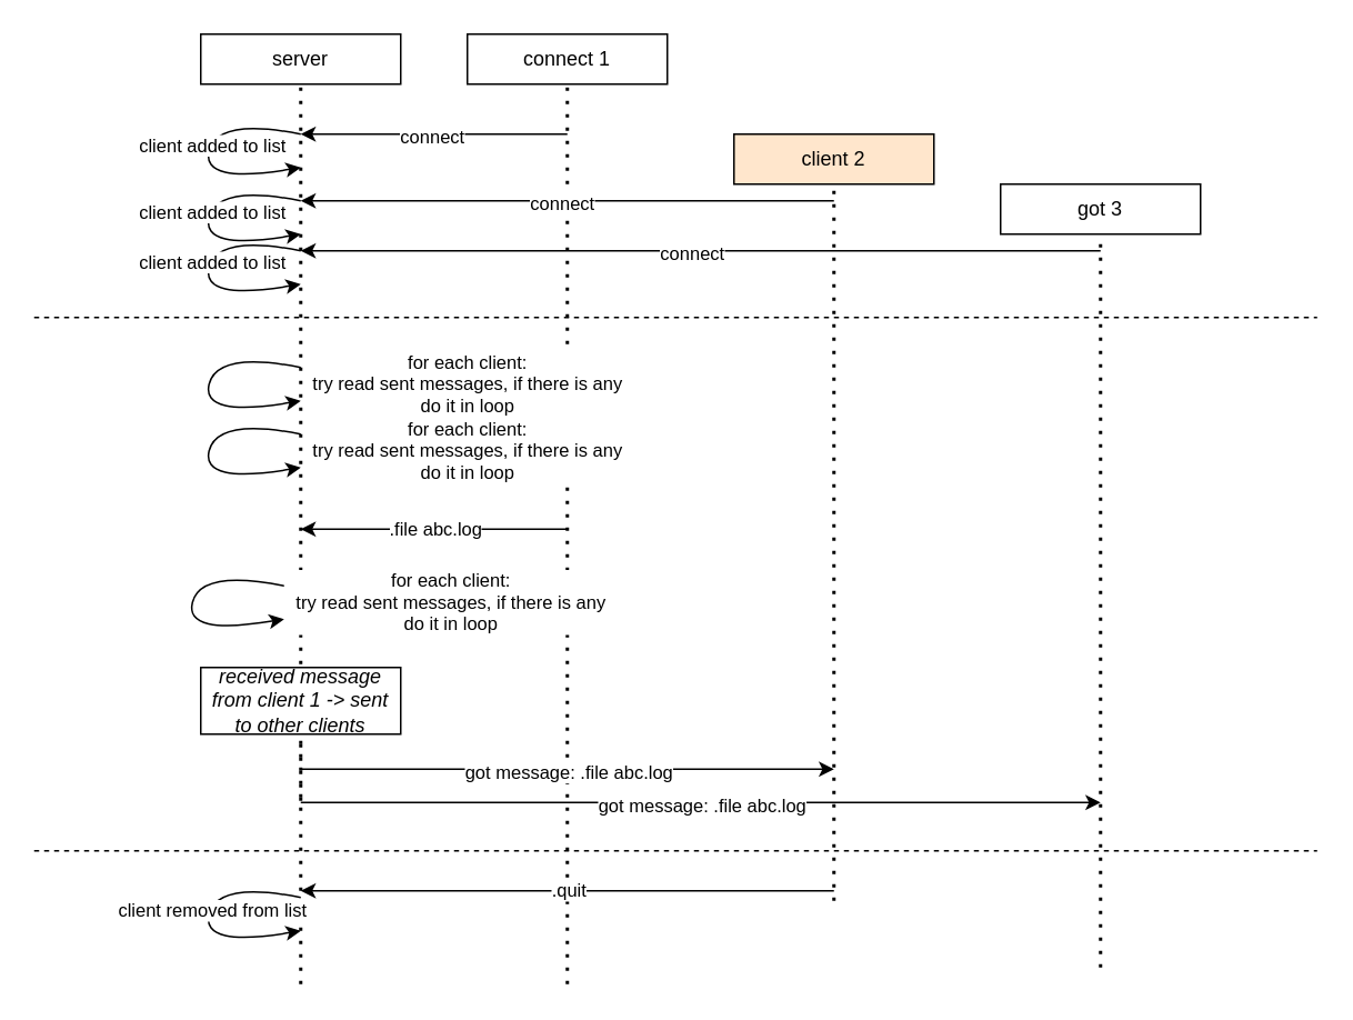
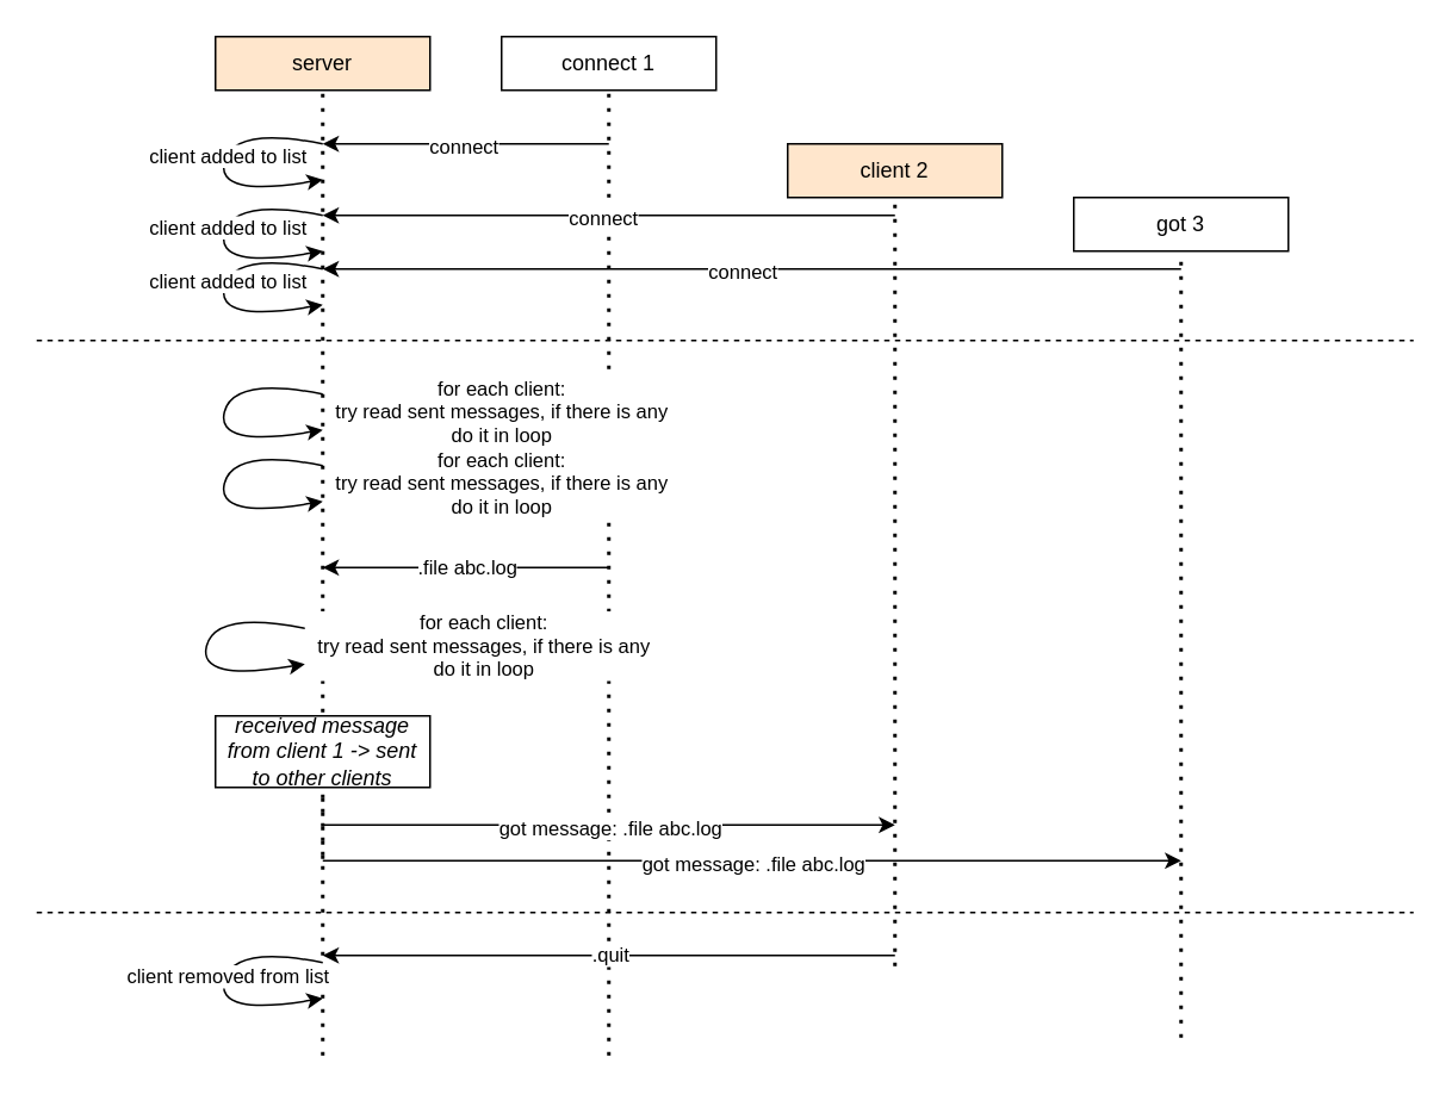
  <mxCell id="0" />
  <mxCell id="1" parent="0" />
  <mxCell id="2" value="" style="endArrow=none;dashed=1;html=1;dashPattern=1 3;strokeWidth=2;rounded=0;" edge="1" parent="1"><mxGeometry width="50" height="50" relative="1" as="geometry"><mxPoint x="180" y="590" as="sourcePoint" /><mxPoint x="180" y="50" as="targetPoint" /></mxGeometry></mxCell>
  <mxCell id="3" value="" style="endArrow=none;dashed=1;html=1;dashPattern=1 3;strokeWidth=2;rounded=0;" edge="1" parent="1"><mxGeometry width="50" height="50" relative="1" as="geometry"><mxPoint x="340" y="590" as="sourcePoint" /><mxPoint x="340" y="50" as="targetPoint" /></mxGeometry></mxCell>
  <mxCell id="4" value="" style="endArrow=none;dashed=1;html=1;dashPattern=1 3;strokeWidth=2;rounded=0;" edge="1" parent="1"><mxGeometry width="50" height="50" relative="1" as="geometry"><mxPoint x="500" y="540" as="sourcePoint" /><mxPoint x="500" y="110" as="targetPoint" /></mxGeometry></mxCell>
  <mxCell id="5" value="" style="endArrow=none;dashed=1;html=1;dashPattern=1 3;strokeWidth=2;rounded=0;" edge="1" parent="1"><mxGeometry width="50" height="50" relative="1" as="geometry"><mxPoint x="660" y="580" as="sourcePoint" /><mxPoint x="660" y="140" as="targetPoint" /></mxGeometry></mxCell>
- <mxCell id="6" value="server" style="rounded=0;whiteSpace=wrap;html=1;" vertex="1" parent="1"><mxGeometry x="120" y="20" width="120" height="30" as="geometry" /></mxCell>
+ <mxCell id="6" value="server" style="rounded=0;whiteSpace=wrap;html=1;fillColor=#ffe6cc;" vertex="1" parent="1"><mxGeometry x="120" y="20" width="120" height="30" as="geometry" /></mxCell>
  <mxCell id="7" value="connect 1" style="rounded=0;whiteSpace=wrap;html=1;" vertex="1" parent="1"><mxGeometry x="280" y="20" width="120" height="30" as="geometry" /></mxCell>
  <mxCell id="8" value="client 2" style="rounded=0;whiteSpace=wrap;html=1;fillColor=#ffe6cc;" vertex="1" parent="1"><mxGeometry x="440" y="80" width="120" height="30" as="geometry" /></mxCell>
  <mxCell id="9" value="got 3" style="rounded=0;whiteSpace=wrap;html=1;" vertex="1" parent="1"><mxGeometry x="600" y="110" width="120" height="30" as="geometry" /></mxCell>
  <mxCell id="10" value="" style="endArrow=classic;html=1;rounded=0;" edge="1" parent="1"><mxGeometry width="50" height="50" relative="1" as="geometry"><mxPoint x="340" y="317" as="sourcePoint" /><mxPoint x="180" y="317" as="targetPoint" /></mxGeometry></mxCell>
  <mxCell id="11" value=".file abc.log" style="edgeLabel;html=1;align=center;verticalAlign=middle;resizable=0;points=[];" vertex="1" connectable="0" parent="10"><mxGeometry y="-1" relative="1" as="geometry"><mxPoint as="offset" /></mxGeometry></mxCell>
  <mxCell id="12" value="" style="endArrow=classic;html=1;rounded=0;" edge="1" parent="1"><mxGeometry width="50" height="50" relative="1" as="geometry"><mxPoint x="180" y="461" as="sourcePoint" /><mxPoint x="500" y="461" as="targetPoint" /></mxGeometry></mxCell>
  <mxCell id="13" value="got message: .file abc.log" style="edgeLabel;html=1;align=center;verticalAlign=middle;resizable=0;points=[];" vertex="1" connectable="0" parent="12"><mxGeometry y="-1" relative="1" as="geometry"><mxPoint as="offset" /></mxGeometry></mxCell>
  <mxCell id="14" value="" style="endArrow=classic;html=1;rounded=0;" edge="1" parent="1"><mxGeometry width="50" height="50" relative="1" as="geometry"><mxPoint x="180" y="481" as="sourcePoint" /><mxPoint x="660" y="481" as="targetPoint" /></mxGeometry></mxCell>
  <mxCell id="15" value="got message: .file abc.log" style="edgeLabel;html=1;align=center;verticalAlign=middle;resizable=0;points=[];" vertex="1" connectable="0" parent="14"><mxGeometry y="-1" relative="1" as="geometry"><mxPoint as="offset" /></mxGeometry></mxCell>
  <mxCell id="16" value="" style="endArrow=classic;html=1;rounded=0;" edge="1" parent="1"><mxGeometry width="50" height="50" relative="1" as="geometry"><mxPoint x="340" y="80" as="sourcePoint" /><mxPoint x="180" y="80" as="targetPoint" /></mxGeometry></mxCell>
  <mxCell id="17" value="connect" style="edgeLabel;html=1;align=center;verticalAlign=middle;resizable=0;points=[];" vertex="1" connectable="0" parent="16"><mxGeometry x="0.025" y="1" relative="1" as="geometry"><mxPoint as="offset" /></mxGeometry></mxCell>
  <mxCell id="18" value="" style="curved=1;endArrow=classic;html=1;rounded=0;" edge="1" parent="1"><mxGeometry width="50" height="50" relative="1" as="geometry"><mxPoint x="180" y="80" as="sourcePoint" /><mxPoint x="180" y="100" as="targetPoint" /><Array as="points"><mxPoint x="130" y="70" /><mxPoint x="120" y="110" /></Array></mxGeometry></mxCell>
  <mxCell id="19" value="client added to list" style="edgeLabel;html=1;align=center;verticalAlign=middle;resizable=0;points=[];" vertex="1" connectable="0" parent="18"><mxGeometry x="-0.109" y="1" relative="1" as="geometry"><mxPoint as="offset" /></mxGeometry></mxCell>
  <mxCell id="20" value="" style="endArrow=classic;html=1;rounded=0;" edge="1" parent="1"><mxGeometry width="50" height="50" relative="1" as="geometry"><mxPoint x="500" y="120" as="sourcePoint" /><mxPoint x="180" y="120" as="targetPoint" /></mxGeometry></mxCell>
  <mxCell id="21" value="connect" style="edgeLabel;html=1;align=center;verticalAlign=middle;resizable=0;points=[];" vertex="1" connectable="0" parent="20"><mxGeometry x="0.025" y="1" relative="1" as="geometry"><mxPoint as="offset" /></mxGeometry></mxCell>
  <mxCell id="22" value="" style="curved=1;endArrow=classic;html=1;rounded=0;" edge="1" parent="1"><mxGeometry width="50" height="50" relative="1" as="geometry"><mxPoint x="180" y="120" as="sourcePoint" /><mxPoint x="180" y="140" as="targetPoint" /><Array as="points"><mxPoint x="130" y="110" /><mxPoint x="120" y="150" /></Array></mxGeometry></mxCell>
  <mxCell id="23" value="client added to list" style="edgeLabel;html=1;align=center;verticalAlign=middle;resizable=0;points=[];" vertex="1" connectable="0" parent="22"><mxGeometry x="-0.109" y="1" relative="1" as="geometry"><mxPoint as="offset" /></mxGeometry></mxCell>
  <mxCell id="24" value="" style="endArrow=classic;html=1;rounded=0;" edge="1" parent="1"><mxGeometry width="50" height="50" relative="1" as="geometry"><mxPoint x="660" y="150" as="sourcePoint" /><mxPoint x="180" y="150" as="targetPoint" /></mxGeometry></mxCell>
  <mxCell id="25" value="connect" style="edgeLabel;html=1;align=center;verticalAlign=middle;resizable=0;points=[];" vertex="1" connectable="0" parent="24"><mxGeometry x="0.025" y="1" relative="1" as="geometry"><mxPoint as="offset" /></mxGeometry></mxCell>
  <mxCell id="26" value="" style="curved=1;endArrow=classic;html=1;rounded=0;" edge="1" parent="1"><mxGeometry width="50" height="50" relative="1" as="geometry"><mxPoint x="180" y="150" as="sourcePoint" /><mxPoint x="180" y="170" as="targetPoint" /><Array as="points"><mxPoint x="130" y="140" /><mxPoint x="120" y="180" /></Array></mxGeometry></mxCell>
  <mxCell id="27" value="client added to list" style="edgeLabel;html=1;align=center;verticalAlign=middle;resizable=0;points=[];" vertex="1" connectable="0" parent="26"><mxGeometry x="-0.109" y="1" relative="1" as="geometry"><mxPoint as="offset" /></mxGeometry></mxCell>
  <mxCell id="28" value="" style="endArrow=classic;html=1;rounded=0;" edge="1" parent="1"><mxGeometry width="50" height="50" relative="1" as="geometry"><mxPoint x="500" y="534" as="sourcePoint" /><mxPoint x="180" y="534" as="targetPoint" /></mxGeometry></mxCell>
  <mxCell id="29" value=".quit" style="edgeLabel;html=1;align=center;verticalAlign=middle;resizable=0;points=[];" vertex="1" connectable="0" parent="28"><mxGeometry y="-1" relative="1" as="geometry"><mxPoint as="offset" /></mxGeometry></mxCell>
  <mxCell id="30" value="" style="curved=1;endArrow=classic;html=1;rounded=0;" edge="1" parent="1"><mxGeometry width="50" height="50" relative="1" as="geometry"><mxPoint x="180" y="538" as="sourcePoint" /><mxPoint x="180" y="558" as="targetPoint" /><Array as="points"><mxPoint x="130" y="528" /><mxPoint x="120" y="568" /></Array></mxGeometry></mxCell>
  <mxCell id="31" value="client removed from list" style="edgeLabel;html=1;align=center;verticalAlign=middle;resizable=0;points=[];" vertex="1" connectable="0" parent="30"><mxGeometry x="-0.109" y="1" relative="1" as="geometry"><mxPoint y="1" as="offset" /></mxGeometry></mxCell>
  <mxCell id="32" value="" style="curved=1;endArrow=classic;html=1;rounded=0;" edge="1" parent="1"><mxGeometry width="50" height="50" relative="1" as="geometry"><mxPoint x="180" y="220" as="sourcePoint" /><mxPoint x="180" y="240" as="targetPoint" /><Array as="points"><mxPoint x="130" y="210" /><mxPoint x="120" y="250" /></Array></mxGeometry></mxCell>
  <mxCell id="33" value="for each client:&lt;br&gt;try read sent messages, if there is any&lt;br&gt;do it in loop" style="edgeLabel;html=1;align=center;verticalAlign=middle;resizable=0;points=[];" vertex="1" connectable="0" parent="32"><mxGeometry x="-0.109" y="1" relative="1" as="geometry"><mxPoint x="153" y="3" as="offset" /></mxGeometry></mxCell>
  <mxCell id="34" value="" style="curved=1;endArrow=classic;html=1;rounded=0;" edge="1" parent="1"><mxGeometry width="50" height="50" relative="1" as="geometry"><mxPoint x="180" y="260" as="sourcePoint" /><mxPoint x="180" y="280" as="targetPoint" /><Array as="points"><mxPoint x="130" y="250" /><mxPoint x="120" y="290" /></Array></mxGeometry></mxCell>
  <mxCell id="35" value="for each client:&lt;br&gt;try read sent messages, if there is any&lt;br&gt;do it in loop" style="edgeLabel;html=1;align=center;verticalAlign=middle;resizable=0;points=[];" vertex="1" connectable="0" parent="34"><mxGeometry x="-0.109" y="1" relative="1" as="geometry"><mxPoint x="153" y="3" as="offset" /></mxGeometry></mxCell>
  <mxCell id="36" value="" style="curved=1;endArrow=classic;html=1;rounded=0;" edge="1" parent="1"><mxGeometry width="50" height="50" relative="1" as="geometry"><mxPoint x="170" y="351" as="sourcePoint" /><mxPoint x="170" y="371" as="targetPoint" /><Array as="points"><mxPoint x="120" y="341" /><mxPoint x="110" y="381" /></Array></mxGeometry></mxCell>
  <mxCell id="37" value="for each client:&lt;br&gt;try read sent messages, if there is any&lt;br&gt;do it in loop" style="edgeLabel;html=1;align=center;verticalAlign=middle;resizable=0;points=[];" vertex="1" connectable="0" parent="36"><mxGeometry x="-0.109" y="1" relative="1" as="geometry"><mxPoint x="153" y="3" as="offset" /></mxGeometry></mxCell>
  <mxCell id="38" value="" style="endArrow=none;dashed=1;html=1;dashPattern=1 3;strokeWidth=2;rounded=0;" edge="1" parent="1" target="39"><mxGeometry width="50" height="50" relative="1" as="geometry"><mxPoint x="180" y="480" as="sourcePoint" /><mxPoint x="180" y="50" as="targetPoint" /></mxGeometry></mxCell>
  <mxCell id="39" value="&lt;i&gt;received message&lt;br&gt;from client 1 -&amp;gt; sent to other clients&lt;/i&gt;" style="rounded=0;whiteSpace=wrap;html=1;" vertex="1" parent="1"><mxGeometry x="120" y="400" width="120" height="40" as="geometry" /></mxCell>
  <mxCell id="40" value="" style="endArrow=none;dashed=1;html=1;rounded=0;fillColor=#FF1463;" edge="1" parent="1"><mxGeometry width="50" height="50" relative="1" as="geometry"><mxPoint y="190" as="sourcePoint" x="20" /><mxPoint x="790" y="190" as="targetPoint" /></mxGeometry></mxCell>
  <mxCell id="41" value="" style="endArrow=none;dashed=1;html=1;rounded=0;fillColor=#FF1463;" edge="1" parent="1"><mxGeometry width="50" height="50" relative="1" as="geometry"><mxPoint y="510" as="sourcePoint" x="20" /><mxPoint x="790" y="510" as="targetPoint" /></mxGeometry></mxCell>
